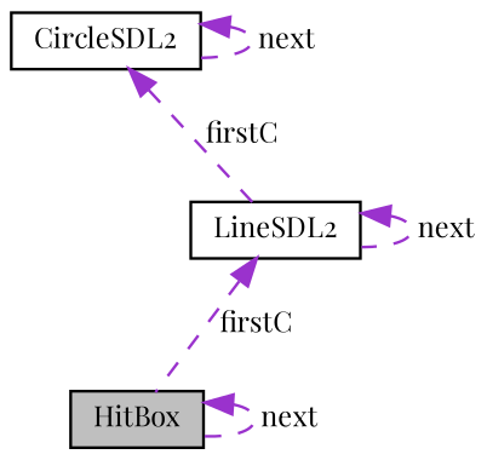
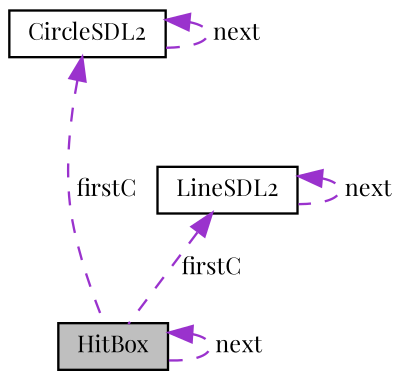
  digraph {
    fontname="Playfair Display"
    node [color=black fillcolor=white fontname="Playfair Display" fontsize=10 shape=record style=filled]
    edge [color=darkorchid3 dir=back fontname="Playfair Display" fontsize=10 labelfontname=Helvetica labelfontsize=10 style=dashed]
    n1 [fillcolor=grey75 fontcolor=black height=0.2 label=HitBox width=0.4]
    n2 [height=0.2 label=LineSDL2 width=0.4]
    n3 [height=0.2 label=CircleSDL2 width=0.4]
    n1 -> n1 [label=" next"]
    n2 -> n1 [label=" firstC"]
    n2 -> n2 [label=" next"]
-   n3 -> n2 [label=" firstC"]
+   n3 -> n1 [label=" firstC"]
    n3 -> n3 [label=" next"]
  }
